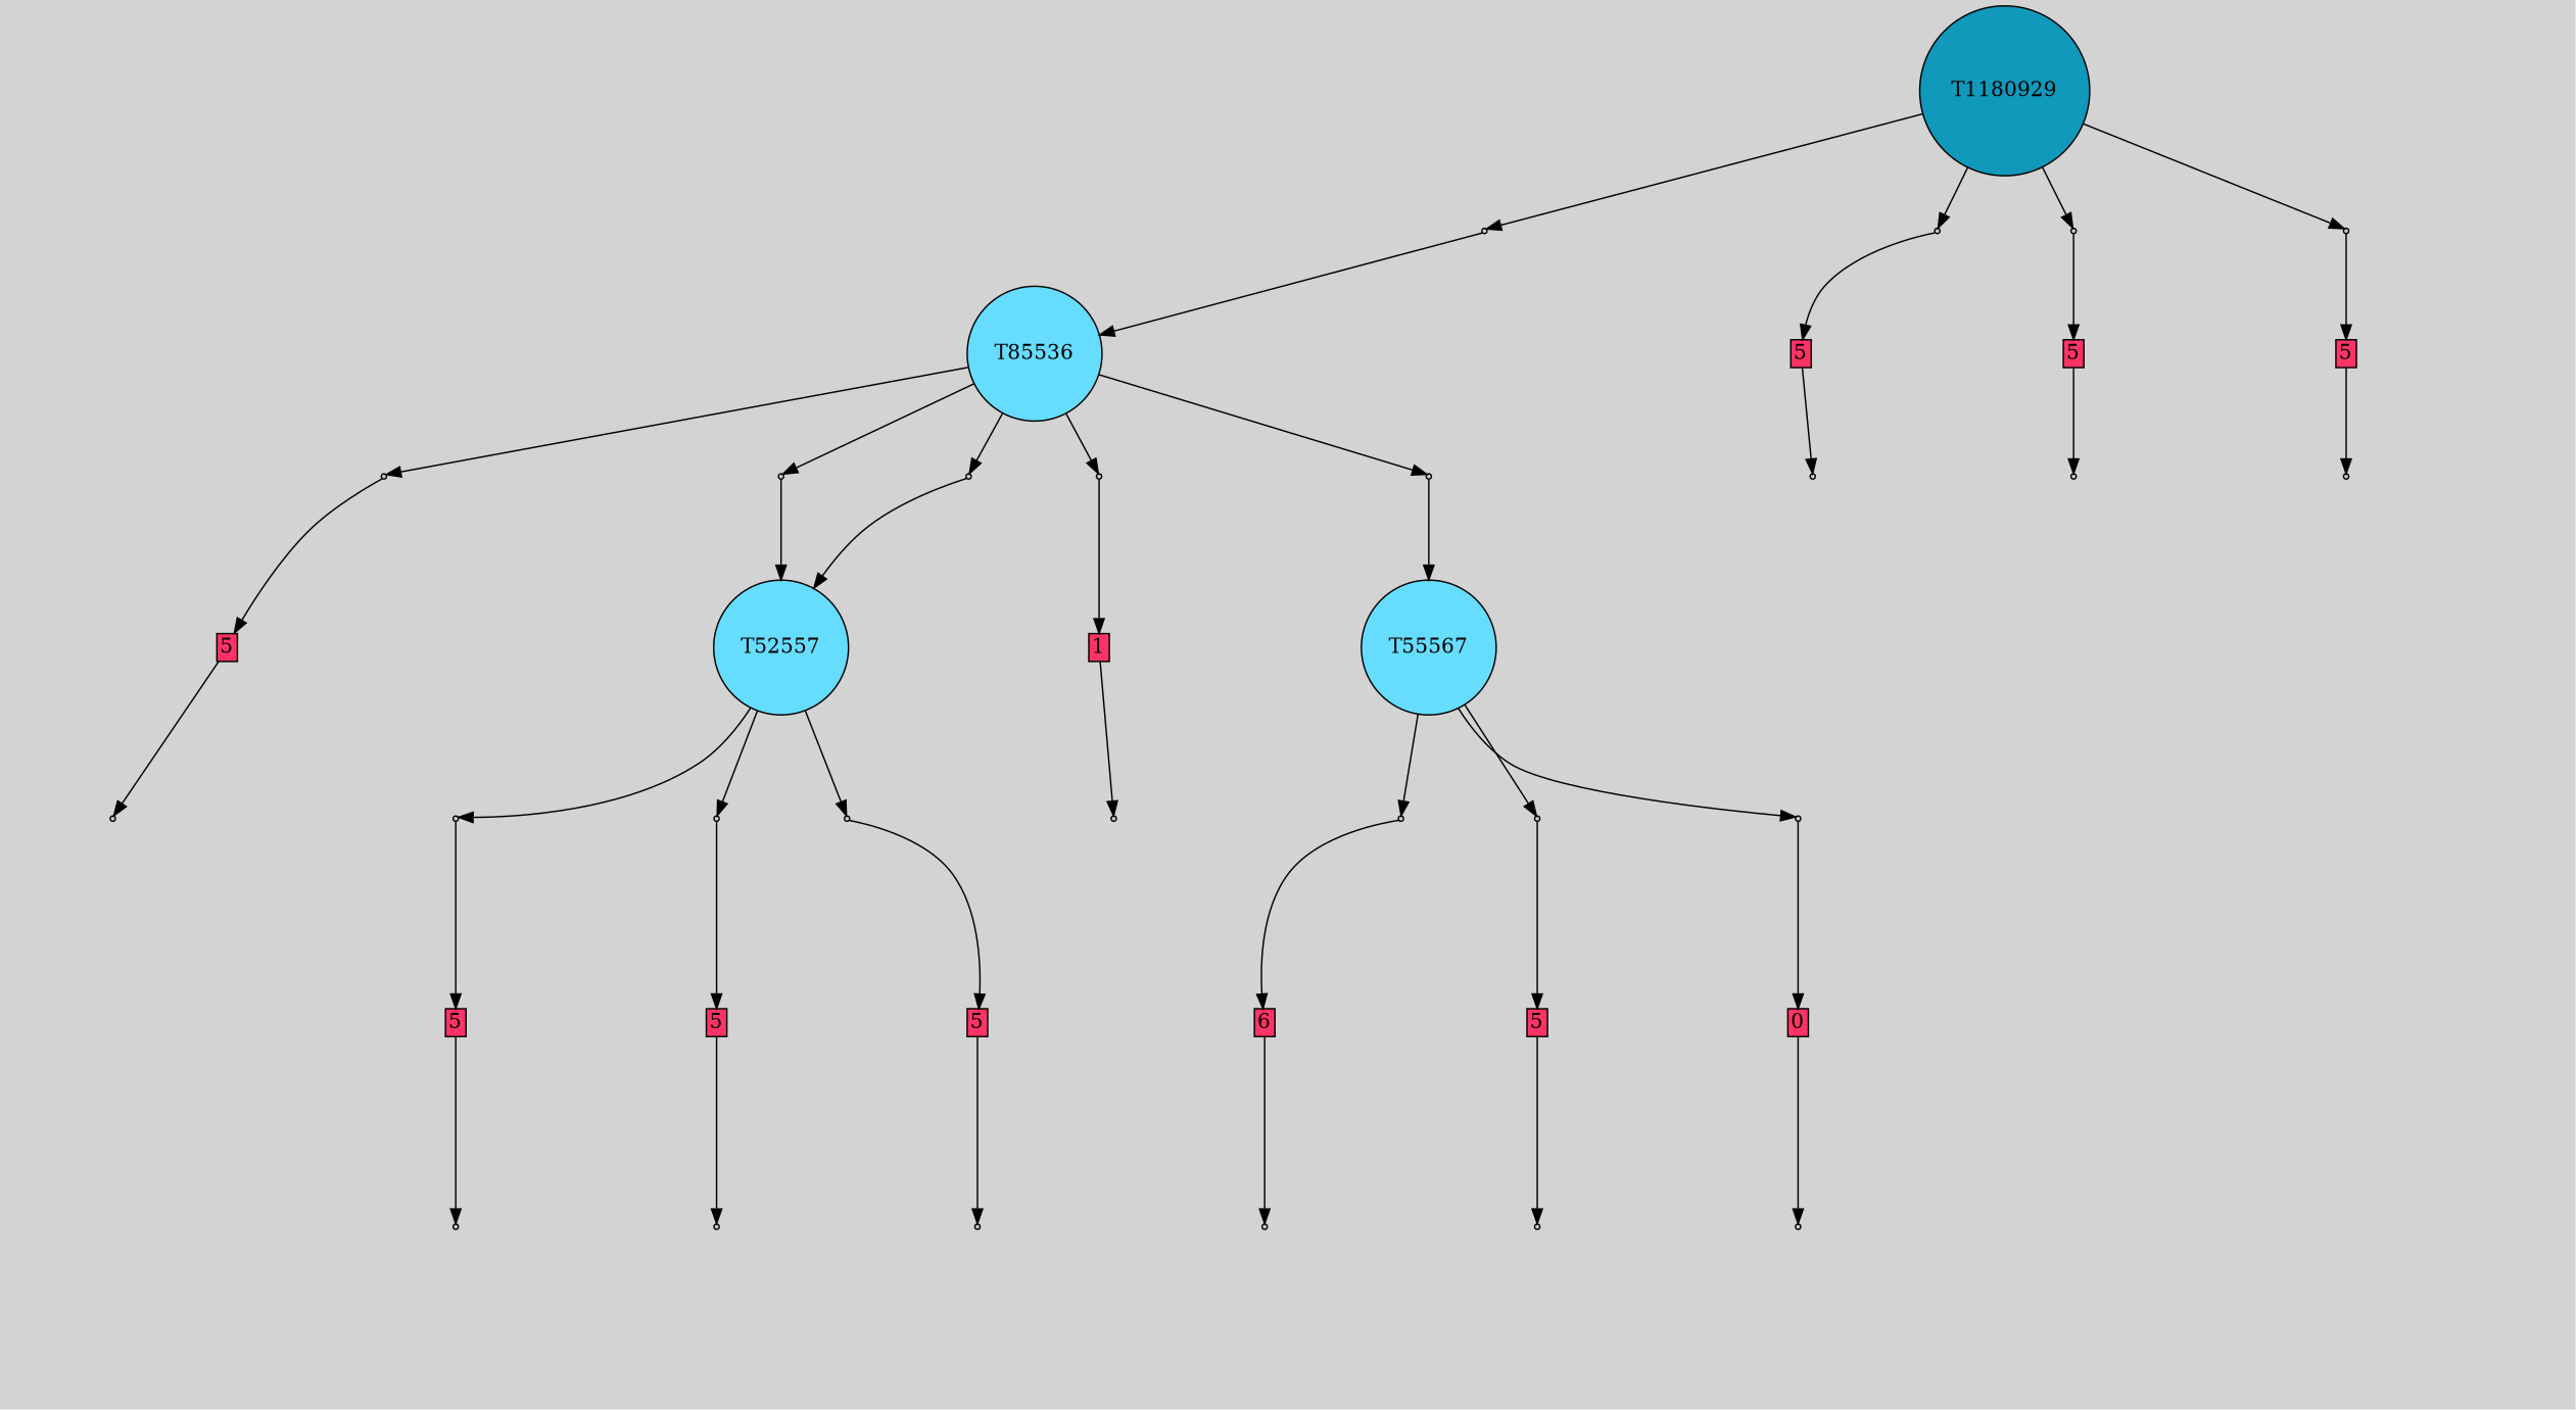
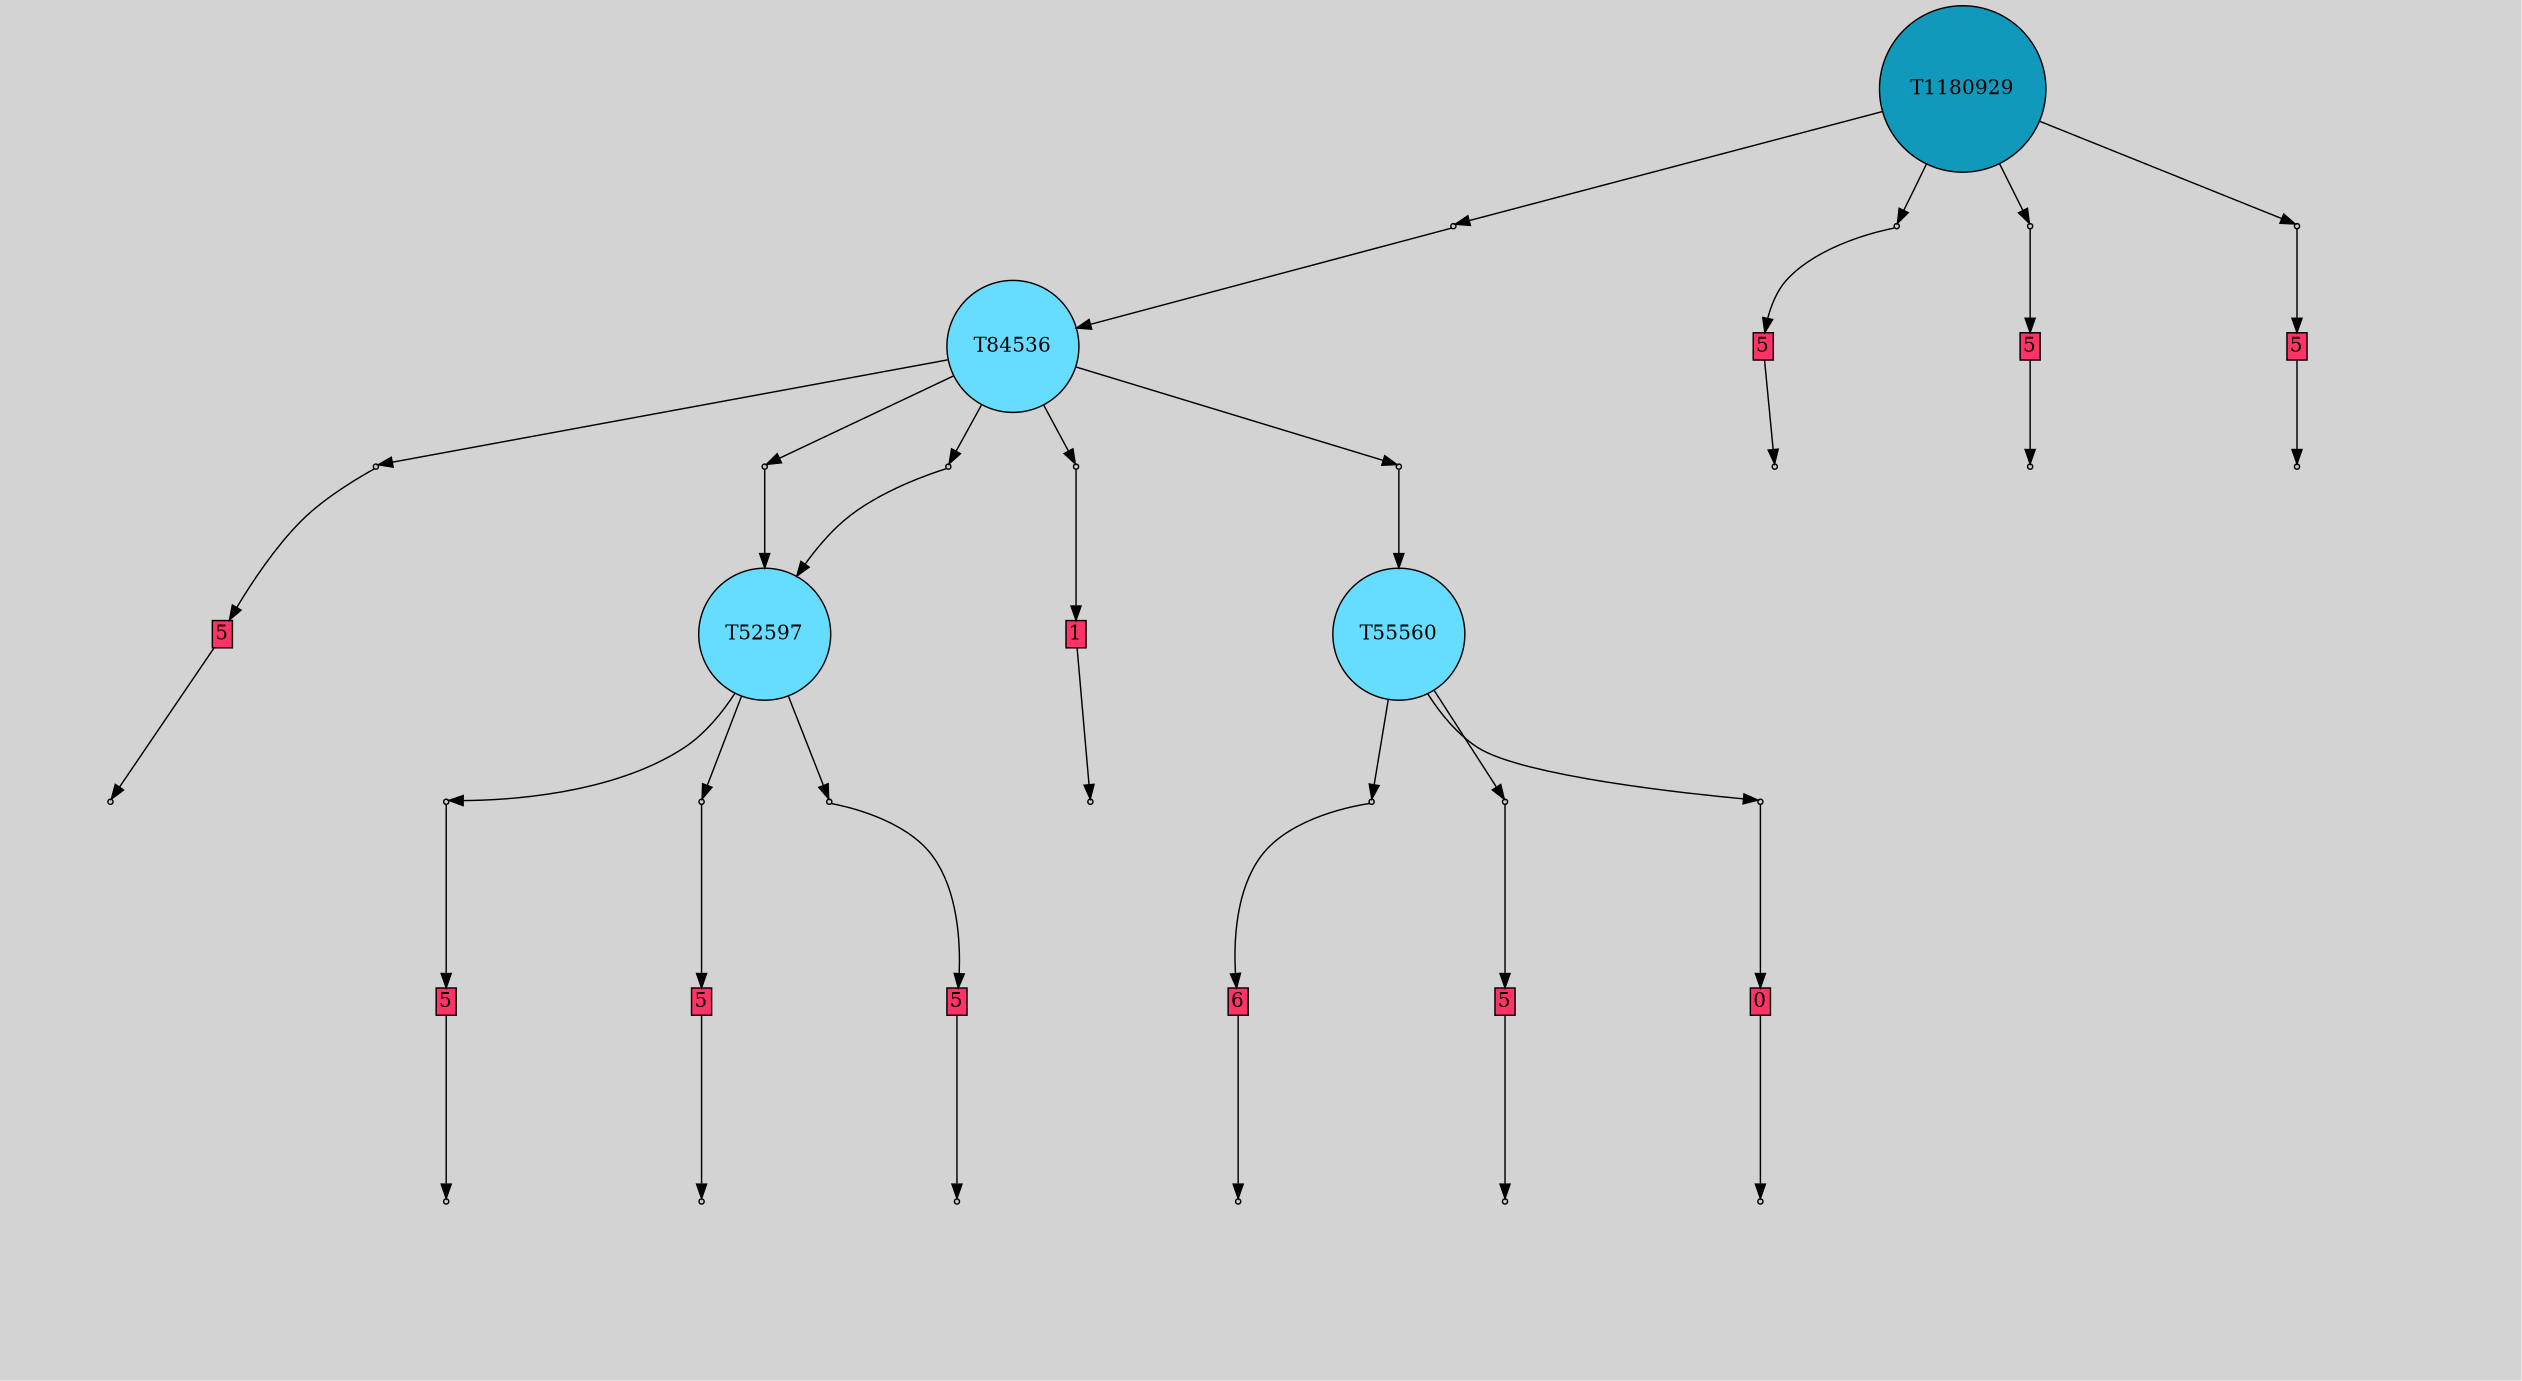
  digraph {
    bgcolor=lightgray
    node [shape=box style=filled]
    T1180929 [fillcolor="#1199bb" shape=circle]
    n2 [fillcolor="#cccccc" label=0 shape=point]
    n3 [fillcolor="#cccccc" label=0 shape=point]
    n4 [fillcolor="#cccccc" label=0 shape=point]
    n5 [fillcolor="#cccccc" label=0 shape=point]
-   T84536 [fillcolor="#66ddff" shape=circle label=T85536]
+   T84536 [fillcolor="#66ddff" shape=circle]
    n7 [label="15|0&1|6#0|15&#92;n5|0&0|15#1|19&#92;n5|0&0|0#1|17&#92;n5|0&0|0#1|17&#92;n" style=invis]
    n8 [fillcolor="#ff3366" height=0 label=5 margin=0.03 width=0]
    n9 [label="18|8&1|20#0|9&#92;n17|13&0|8#1|20&#92;n19|0&0|13#0|19&#92;n" style=invis]
    n10 [fillcolor="#ff3366" height=0 label=5 margin=0.03 width=0]
    n11 [label="13|0&1|18#1|26&#92;n5|0&0|15#1|2&#92;n5|0&0|0#1|22&#92;n" style=invis]
    n12 [fillcolor="#ff3366" height=0 label=5 margin=0.03 width=0]
    n13 [label="15|0&1|6#0|12&#92;n5|0&0|15#1|2&#92;n5|0&0|0#1|22&#92;n" style=invis]
    n14 [fillcolor="#cccccc" label=0 shape=point]
    n15 [fillcolor="#cccccc" label=0 shape=point]
    n16 [fillcolor="#cccccc" label=0 shape=point]
    n17 [fillcolor="#cccccc" label=0 shape=point]
    n18 [fillcolor="#cccccc" label=0 shape=point]
    n19 [fillcolor="#ff3366" height=0 label=1 margin=0.03 width=0]
    n20 [label="18|8&1|20#0|9&#92;n17|13&0|8#1|20&#92;n19|0&0|13#0|19&#92;n" style=invis]
-   T52557 [fillcolor="#66ddff" shape=circle]
+   T52557 [fillcolor="#66ddff" shape=circle label=T52597]
    n22 [label="5|0&1|12#0|21&#92;n" style=invis]
-   T55567 [fillcolor="#66ddff" shape=circle]
+   T55567 [fillcolor="#66ddff" shape=circle label=T55560]
    n24 [label="1|3&0|11#1|9&#92;n17|3&0|3#0|6&#92;n1|8&0|18#1|13&#92;n3|0&0|23#1|13&#92;n" style=invis]
    n25 [label="15|0&1|6#0|15&#92;n" style=invis]
    n26 [fillcolor="#ff3366" height=0 label=5 margin=0.03 width=0]
    I4880302 [style=invis]
    n28 [fillcolor="#cccccc" label=1 shape=point]
    n29 [label="5|4&1|9#1|5&#92;n12|6&0|24#1|6&#92;n16|5&1|26#0|18&#92;n7|3&0|20#0|12&#92;n19|7&1|13#1|14&#92;n16|0&0|3#0|18&#92;n0|3&1|0#1|14&#92;n7|2&0|15#1|25&#92;n18|5&1|17#0|15&#92;n17|1&0|4#0|26&#92;n" style=invis]
    n30 [fillcolor="#cccccc" label=1 shape=point]
    n31 [label="1|6&1|1#1|2&#92;n14|3&0|15#1|21&#92;n19|8&1|6#0|18&#92;n2|7&0|3#0|8&#92;n" style=invis]
    n32 [fillcolor="#cccccc" label=1 shape=point]
    n33 [label="11|0&0|17#1|1&#92;n12|13&1|4#1|14&#92;n16|1&0|8#1|16&#92;n6|2&0|13#0|13&#92;n5|7&1|24#0|10&#92;n2|5&1|18#0|11&#92;n" style=invis]
    n34 [fillcolor="#cccccc" label=1 shape=point]
    n35 [label="8|0&0|23#1|14&#92;n18|11&0|0#0|16&#92;n19|14&0|26#0|24&#92;n10|4&1|0#0|14&#92;n19|6&1|20#0|12&#92;n5|7&0|21#1|21&#92;n9|5&0|6#0|5&#92;n19|13&1|3#0|6&#92;n7|3&1|19#1|15&#92;n17|0&1|20#0|5&#92;n2|2&1|10#0|13&#92;n4|1&1|25#1|9&#92;n11|3&0|0#0|3&#92;n" style=invis]
    n36 [fillcolor="#cccccc" label=0 shape=point]
    n37 [fillcolor="#cccccc" label=0 shape=point]
    n38 [fillcolor="#cccccc" label=0 shape=point]
    n39 [fillcolor="#ff3366" height=0 label=5 margin=0.03 width=0]
    n40 [label="5|0&1|12#0|21&#92;n" style=invis]
    n41 [fillcolor="#ff3366" height=0 label=5 margin=0.03 width=0]
    n42 [label="15|0&1|6#0|15&#92;n" style=invis]
    n43 [fillcolor="#ff3366" height=0 label=5 margin=0.03 width=0]
    n44 [label="15|0&1|6#0|15&#92;n" style=invis]
    n45 [fillcolor="#cccccc" label=0 shape=point]
    n46 [fillcolor="#cccccc" label=0 shape=point]
    n47 [fillcolor="#cccccc" label=0 shape=point]
    n48 [fillcolor="#ff3366" height=0 label=5 margin=0.03 width=0]
    n49 [label="15|0&1|6#0|15&#92;n" style=invis]
    n50 [fillcolor="#ff3366" height=0 label=0 margin=0.03 width=0]
    n51 [label="15|0&1|6#0|15&#92;n" style=invis]
    n52 [fillcolor="#ff3366" height=0 label=6 margin=0.03 width=0]
    n53 [label="15|5&0|21#1|12&#92;n9|0&0|20#1|26&#92;n" style=invis]
    n54 [fillcolor="#cccccc" label=1 shape=point]
    n55 [label="11|6&0|2#0|23&#92;n13|2&1|10#1|22&#92;n5|3&1|20#0|0&#92;n19|0&1|18#0|0&#92;n8|4&0|21#0|11&#92;n11|5&1|25#1|0&#92;n" style=invis]
    n56 [fillcolor="#cccccc" label=1 shape=point]
    n57 [label="11|5&1|25#1|0&#92;n19|2&1|14#1|8&#92;n11|6&1|9#1|21&#92;n13|1&0|21#1|15&#92;n12|1&0|20#0|16&#92;n" style=invis]
    n58 [fillcolor="#cccccc" label=1 shape=point]
    n59 [label="6|4&1|1#0|13&#92;n19|2&1|14#1|8&#92;n" style=invis]
    n60 [fillcolor="#cccccc" label=1 shape=point]
    n61 [label="19|2&1|14#1|8&#92;n11|6&1|9#1|21&#92;n" style=invis]
    n62 [fillcolor="#cccccc" label=1 shape=point]
    n63 [label="2|2&1|14#1|8&#92;n11|6&1|9#1|21&#92;n11|5&1|25#1|0&#92;n" style=invis]
    n64 [fillcolor="#cccccc" label=1 shape=point]
    n65 [label="14|3&1|0#1|1&#92;n9|10&0|8#0|22&#92;n14|1&1|13#0|10&#92;n2|7&1|10#0|15&#92;n6|6&0|20#1|8&#92;n" style=invis]
    n66 [fillcolor="#cccccc" label=1 shape=point]
    n67 [label="4|3&1|13#0|16&#92;n9|8&0|24#0|26&#92;n5|4&1|6#0|5&#92;n4|0&0|8#1|6&#92;n17|2&1|11#0|21&#92;n" style=invis]
    T1180929 -> n2
    T1180929 -> n3
    T1180929 -> n4
    T1180929 -> n5
    n2 -> T84536
    n2 -> n7 [style=invis]
    n3 -> n8
    n3 -> n9 [style=invis]
    n4 -> n10
    n4 -> n11 [style=invis]
    n5 -> n12
    n5 -> n13 [style=invis]
    T84536 -> n14
    T84536 -> n15
    T84536 -> n16
    T84536 -> n17
    T84536 -> n18
    n8 -> n28
    n10 -> n30
    n12 -> n32
    n14 -> n19
    n14 -> n20 [style=invis]
    n15 -> T52557
    n15 -> n22 [style=invis]
    n16 -> T55567
    n16 -> n24 [style=invis]
    n17 -> T52557
    n17 -> n25 [style=invis]
    n18 -> n26
    n18 -> I4880302 [style=invis]
    n19 -> n34
    T52557 -> n36
    T52557 -> n37
    T52557 -> n38
    T55567 -> n45
    T55567 -> n46
    T55567 -> n47
    n26 -> n54
    n28 -> n29 [style=invis]
    n30 -> n31 [style=invis]
    n32 -> n33 [style=invis]
    n34 -> n35 [style=invis]
    n36 -> n39
    n36 -> n40 [style=invis]
    n37 -> n41
    n37 -> n42 [style=invis]
    n38 -> n43
    n38 -> n44 [style=invis]
    n39 -> n56
    n41 -> n58
    n43 -> n60
    n45 -> n48
    n45 -> n49 [style=invis]
    n46 -> n50
    n46 -> n51 [style=invis]
    n47 -> n52
    n47 -> n53 [style=invis]
    n48 -> n62
    n50 -> n64
    n52 -> n66
    n54 -> n55 [style=invis]
    n56 -> n57 [style=invis]
    n58 -> n59 [style=invis]
    n60 -> n61 [style=invis]
    n62 -> n63 [style=invis]
    n64 -> n65 [style=invis]
    n66 -> n67 [style=invis]
  }
